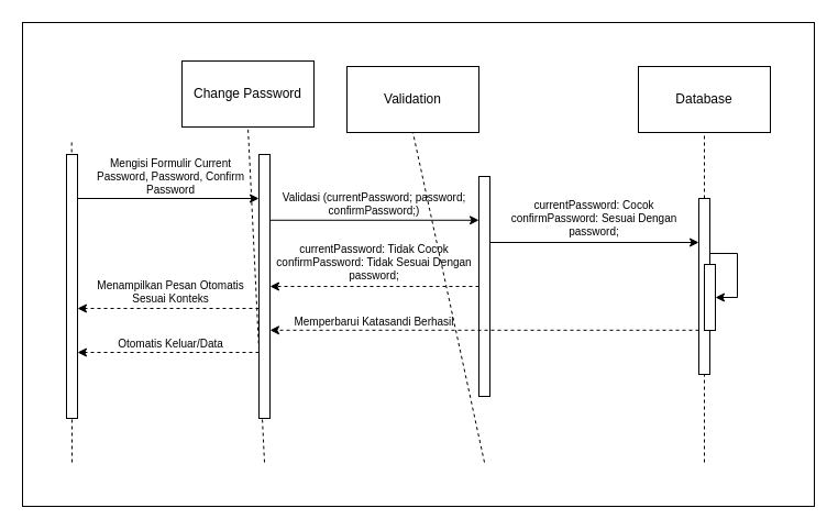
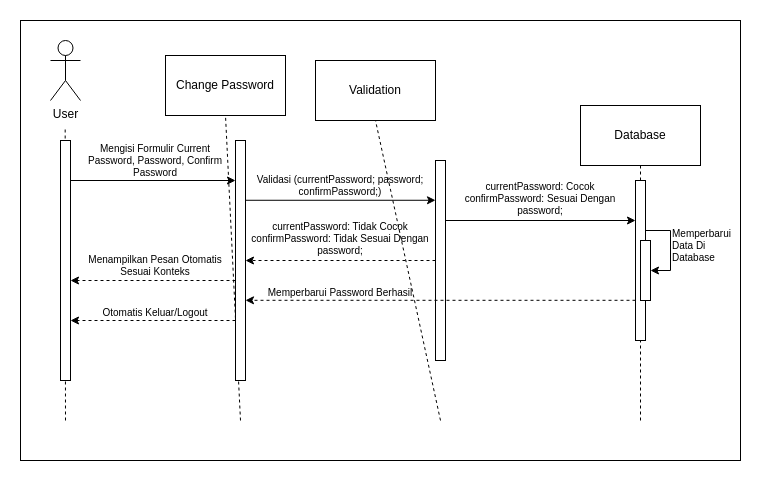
  <mxCell id="0" />
  <mxCell id="1" parent="0" />
  <mxCell id="2" value="" style="rounded=0;whiteSpace=wrap;html=1;fillColor=none;" parent="1" vertex="1"><mxGeometry x="20" y="20" width="720" height="440" as="geometry" /></mxCell>
+ <mxCell id="3" value="User" style="shape=umlActor;verticalLabelPosition=bottom;verticalAlign=top;html=1;outlineConnect=0;" parent="1" vertex="1"><mxGeometry x="50" y="40" width="30" height="60" as="geometry" /></mxCell>
  <mxCell id="4" value="Change Password" style="rounded=0;whiteSpace=wrap;html=1;" parent="1" vertex="1"><mxGeometry x="165" y="55" width="120" height="60" as="geometry" /></mxCell>
  <mxCell id="5" value="Validation" style="rounded=0;whiteSpace=wrap;html=1;" parent="1" vertex="1"><mxGeometry x="315" y="60" width="120" height="60" as="geometry" /></mxCell>
- <mxCell id="6" value="Database" style="rounded=0;whiteSpace=wrap;html=1;" parent="1" vertex="1"><mxGeometry x="580" y="60" width="120" height="60" as="geometry" /></mxCell>
+ <mxCell id="6" value="Database" style="rounded=0;whiteSpace=wrap;html=1;" parent="1" vertex="1"><mxGeometry x="580" y="105" width="120" height="60" as="geometry" /></mxCell>
  <mxCell id="7" value="" style="endArrow=none;dashed=1;html=1;rounded=0;entryX=0.5;entryY=1;entryDx=0;entryDy=0;" parent="1" target="4" edge="1"><mxGeometry width="50" height="50" relative="1" as="geometry"><mxPoint x="240" y="420" as="sourcePoint" /><mxPoint x="190" y="180" as="targetPoint" /></mxGeometry></mxCell>
  <mxCell id="8" value="" style="endArrow=none;dashed=1;html=1;rounded=0;entryX=0.5;entryY=1;entryDx=0;entryDy=0;" parent="1" target="5" edge="1"><mxGeometry width="50" height="50" relative="1" as="geometry"><mxPoint x="440" y="420" as="sourcePoint" /><mxPoint x="250" y="130" as="targetPoint" /></mxGeometry></mxCell>
  <mxCell id="9" value="" style="endArrow=none;dashed=1;html=1;rounded=0;entryX=0.5;entryY=1;entryDx=0;entryDy=0;" parent="1" source="23" target="6" edge="1"><mxGeometry width="50" height="50" relative="1" as="geometry"><mxPoint x="639.73" y="450" as="sourcePoint" /><mxPoint x="639.73" y="160" as="targetPoint" /></mxGeometry></mxCell>
  <mxCell id="10" value="" style="endArrow=classic;html=1;rounded=0;fontSize=10;" parent="1" target="19" edge="1"><mxGeometry width="50" height="50" relative="1" as="geometry"><mxPoint x="70" y="180" as="sourcePoint" /><mxPoint x="225" y="180" as="targetPoint" /></mxGeometry></mxCell>
  <mxCell id="11" value="" style="endArrow=classic;html=1;rounded=0;fontSize=10;" parent="1" edge="1"><mxGeometry width="50" height="50" relative="1" as="geometry"><mxPoint x="245" y="199.77" as="sourcePoint" /><mxPoint x="435" y="199.77" as="targetPoint" /></mxGeometry></mxCell>
  <mxCell id="12" value="" style="endArrow=classic;html=1;rounded=0;fontSize=10;" parent="1" target="23" edge="1"><mxGeometry width="50" height="50" relative="1" as="geometry"><mxPoint x="445" y="220" as="sourcePoint" /><mxPoint x="630" y="220" as="targetPoint" /></mxGeometry></mxCell>
  <mxCell id="13" value="&lt;font&gt;Mengisi Formulir Current Password, Password, Confirm Password&lt;/font&gt;" style="text;html=1;align=center;verticalAlign=middle;whiteSpace=wrap;rounded=0;fontSize=10;" parent="1" vertex="1"><mxGeometry x="80" y="145" width="150" height="30" as="geometry" /></mxCell>
  <mxCell id="14" value="Validasi (currentPassword; password; confirmPassword;)" style="text;html=1;align=center;verticalAlign=middle;whiteSpace=wrap;rounded=0;fontSize=10;" parent="1" vertex="1"><mxGeometry x="250" y="170" width="180" height="30" as="geometry" /></mxCell>
  <mxCell id="15" value="currentPassword: Cocok&lt;div&gt;confirmPassword: Sesuai Dengan password;&lt;/div&gt;" style="text;html=1;align=center;verticalAlign=middle;whiteSpace=wrap;rounded=0;fontSize=10;" parent="1" vertex="1"><mxGeometry x="450" y="183" width="180" height="30" as="geometry" /></mxCell>
  <mxCell id="16" value="" style="endArrow=classic;html=1;rounded=0;dashed=1;fontSize=10;" parent="1" target="19" edge="1"><mxGeometry width="50" height="50" relative="1" as="geometry"><mxPoint x="435" y="260" as="sourcePoint" /><mxPoint x="255" y="260" as="targetPoint" /></mxGeometry></mxCell>
  <mxCell id="17" value="" style="endArrow=classic;html=1;rounded=0;entryX=1;entryY=0.5;entryDx=0;entryDy=0;edgeStyle=orthogonalEdgeStyle;fontSize=10;" parent="1" target="24" edge="1"><mxGeometry width="50" height="50" relative="1" as="geometry"><mxPoint x="645" y="230" as="sourcePoint" /><mxPoint x="700" y="240" as="targetPoint" /><Array as="points"><mxPoint x="670" y="230" /><mxPoint x="670" y="270" /></Array></mxGeometry></mxCell>
+ <mxCell id="18" value="Memperbarui Data Di Database" style="text;html=1;align=left;verticalAlign=middle;whiteSpace=wrap;rounded=0;fontSize=10;" parent="1" vertex="1"><mxGeometry x="670" y="230" width="70" height="30" as="geometry" /></mxCell>
  <mxCell id="19" value="" style="html=1;points=[[0,0,0,0,5],[0,1,0,0,-5],[1,0,0,0,5],[1,1,0,0,-5]];perimeter=orthogonalPerimeter;outlineConnect=0;targetShapes=umlLifeline;portConstraint=eastwest;newEdgeStyle={&quot;curved&quot;:0,&quot;rounded&quot;:0};fontSize=10;" parent="1" vertex="1"><mxGeometry x="235" y="140" width="10" height="240" as="geometry" /></mxCell>
  <mxCell id="20" value="" style="endArrow=none;dashed=1;html=1;rounded=0;entryX=0.5;entryY=1;entryDx=0;entryDy=0;" parent="1" edge="1"><mxGeometry width="50" height="50" relative="1" as="geometry"><mxPoint x="65" y="420" as="sourcePoint" /><mxPoint x="64.67" y="126" as="targetPoint" /></mxGeometry></mxCell>
  <mxCell id="21" value="" style="html=1;points=[[0,0,0,0,5],[0,1,0,0,-5],[1,0,0,0,5],[1,1,0,0,-5]];perimeter=orthogonalPerimeter;outlineConnect=0;targetShapes=umlLifeline;portConstraint=eastwest;newEdgeStyle={&quot;curved&quot;:0,&quot;rounded&quot;:0};" parent="1" vertex="1"><mxGeometry x="60" y="140" width="10" height="240" as="geometry" /></mxCell>
  <mxCell id="22" value="" style="endArrow=none;dashed=1;html=1;rounded=0;entryX=0.5;entryY=1;entryDx=0;entryDy=0;fontSize=10;" parent="1" target="23" edge="1"><mxGeometry width="50" height="50" relative="1" as="geometry"><mxPoint x="640" y="420" as="sourcePoint" /><mxPoint x="640" y="120" as="targetPoint" /></mxGeometry></mxCell>
  <mxCell id="23" value="" style="html=1;points=[[0,0,0,0,5],[0,1,0,0,-5],[1,0,0,0,5],[1,1,0,0,-5]];perimeter=orthogonalPerimeter;outlineConnect=0;targetShapes=umlLifeline;portConstraint=eastwest;newEdgeStyle={&quot;curved&quot;:0,&quot;rounded&quot;:0};fontSize=10;" parent="1" vertex="1"><mxGeometry x="635" y="180" width="10" height="160" as="geometry" /></mxCell>
  <mxCell id="24" value="" style="rounded=0;whiteSpace=wrap;html=1;fontSize=10;" parent="1" vertex="1"><mxGeometry x="640" y="240" width="10" height="60" as="geometry" /></mxCell>
  <mxCell id="25" value="currentPassword: Tidak Cocok&lt;div&gt;confirmPassword: Tidak Sesuai Dengan password;&lt;/div&gt;" style="text;html=1;align=center;verticalAlign=middle;whiteSpace=wrap;rounded=0;fontSize=10;" parent="1" vertex="1"><mxGeometry x="250" y="223" width="180" height="30" as="geometry" /></mxCell>
  <mxCell id="26" value="" style="html=1;points=[[0,0,0,0,5],[0,1,0,0,-5],[1,0,0,0,5],[1,1,0,0,-5]];perimeter=orthogonalPerimeter;outlineConnect=0;targetShapes=umlLifeline;portConstraint=eastwest;newEdgeStyle={&quot;curved&quot;:0,&quot;rounded&quot;:0};verticalAlign=top;fontSize=10;" parent="1" vertex="1"><mxGeometry x="435" y="160" width="10" height="200" as="geometry" /></mxCell>
  <mxCell id="27" value="" style="endArrow=classic;html=1;rounded=0;dashed=1;fontSize=10;" parent="1" source="19" edge="1"><mxGeometry width="50" height="50" relative="1" as="geometry"><mxPoint x="240" y="280" as="sourcePoint" /><mxPoint x="70" y="280" as="targetPoint" /></mxGeometry></mxCell>
  <mxCell id="28" value="Menampilkan Pesan Otomatis Sesuai Konteks" style="text;html=1;align=center;verticalAlign=middle;whiteSpace=wrap;rounded=0;fontSize=10;" parent="1" vertex="1"><mxGeometry x="80" y="250" width="150" height="30" as="geometry" /></mxCell>
  <mxCell id="29" value="" style="endArrow=classic;html=1;rounded=0;dashed=1;fontSize=10;" parent="1" source="23" edge="1"><mxGeometry width="50" height="50" relative="1" as="geometry"><mxPoint x="630" y="300" as="sourcePoint" /><mxPoint x="245" y="299.8" as="targetPoint" /></mxGeometry></mxCell>
- <mxCell id="30" value="&lt;span style=&quot;text-align: left;&quot;&gt;Memperbarui Katasandi Berhasil&lt;/span&gt;" style="text;html=1;align=center;verticalAlign=middle;whiteSpace=wrap;rounded=0;fontSize=10;" parent="1" vertex="1"><mxGeometry x="250" y="277" width="180" height="30" as="geometry" /></mxCell>
+ <mxCell id="30" value="&lt;span style=&quot;text-align: left;&quot;&gt;Memperbarui Password Berhasil&lt;/span&gt;" style="text;html=1;align=center;verticalAlign=middle;whiteSpace=wrap;rounded=0;fontSize=10;" parent="1" vertex="1"><mxGeometry x="250" y="277" width="180" height="30" as="geometry" /></mxCell>
  <mxCell id="31" value="" style="endArrow=classic;html=1;rounded=0;dashed=1;fontSize=10;" parent="1" edge="1"><mxGeometry width="50" height="50" relative="1" as="geometry"><mxPoint x="235" y="320" as="sourcePoint" /><mxPoint x="70" y="320" as="targetPoint" /></mxGeometry></mxCell>
- <mxCell id="32" value="Otomatis Keluar/Data" style="text;html=1;align=center;verticalAlign=middle;whiteSpace=wrap;rounded=0;fontSize=10;" parent="1" vertex="1"><mxGeometry x="80" y="297" width="150" height="30" as="geometry" /></mxCell>
+ <mxCell id="32" value="Otomatis Keluar/Logout" style="text;html=1;align=center;verticalAlign=middle;whiteSpace=wrap;rounded=0;fontSize=10;" parent="1" vertex="1"><mxGeometry x="80" y="297" width="150" height="30" as="geometry" /></mxCell>
